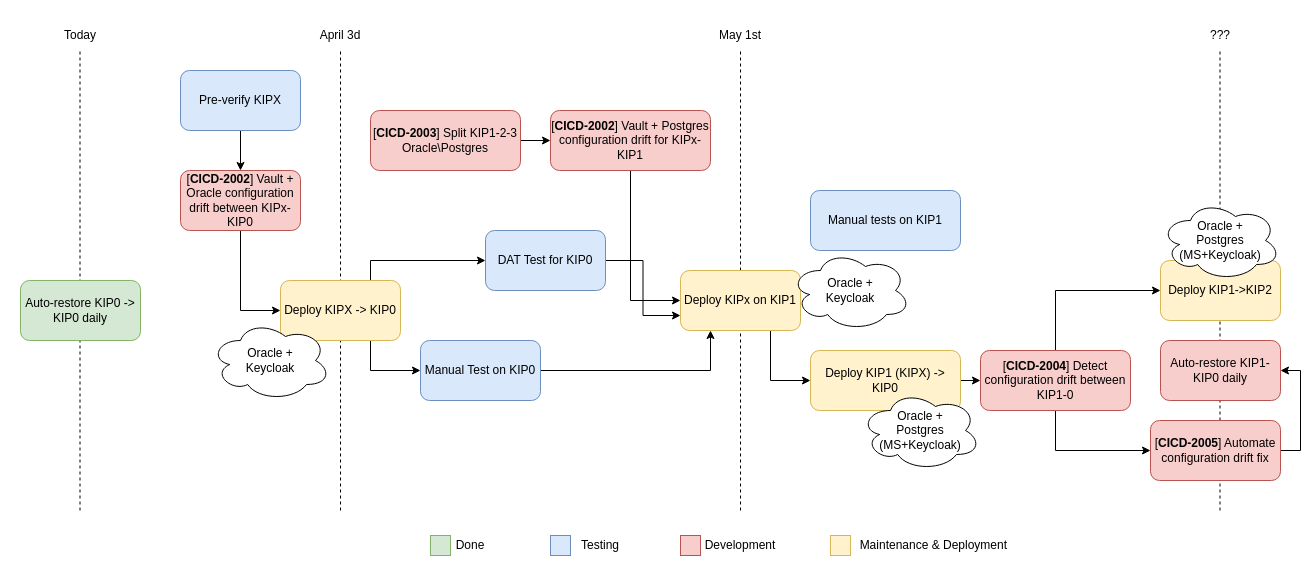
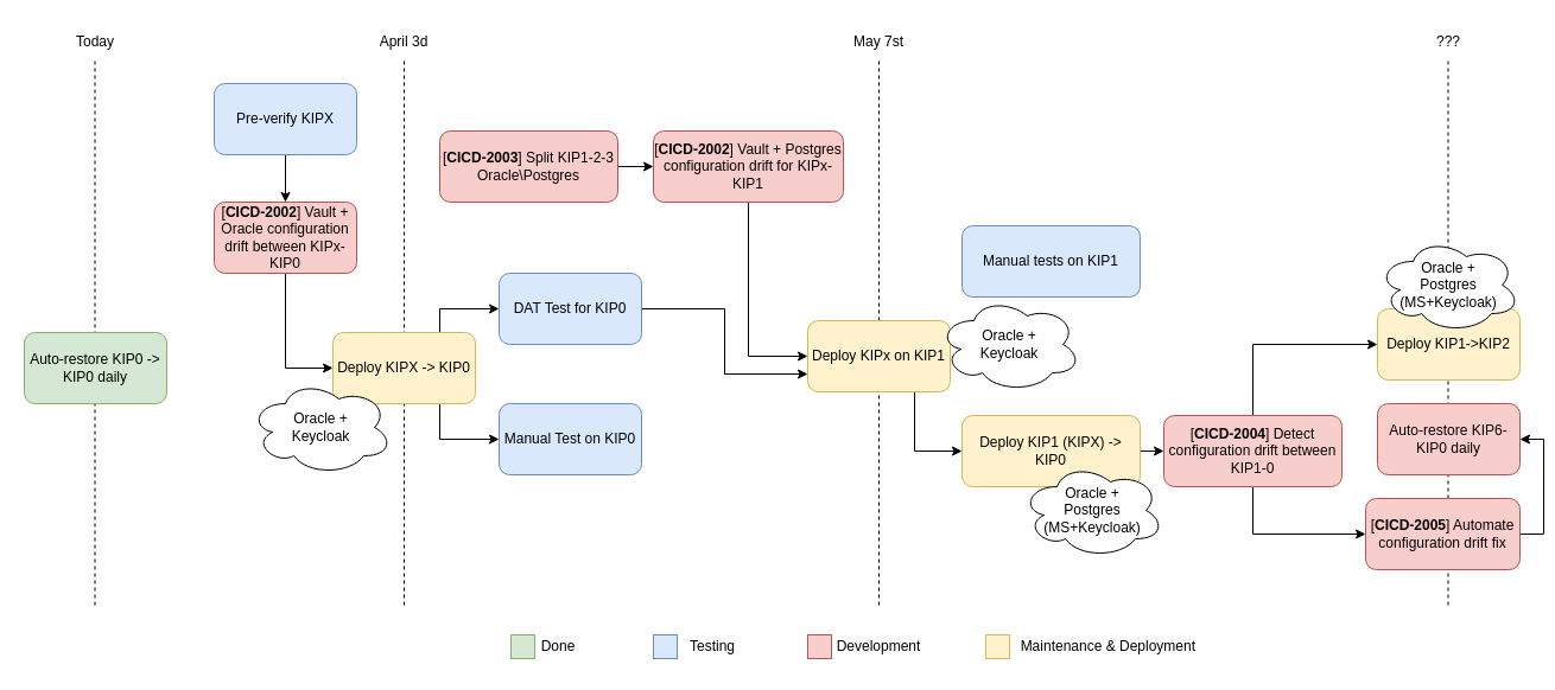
  <mxCell id="0" />
  <mxCell id="1" parent="0" />
  <mxCell id="2" value="" style="endArrow=none;dashed=1;html=1;rounded=0;" edge="1" parent="1"><mxGeometry width="50" height="50" relative="1" as="geometry"><mxPoint x="1219.5" y="510" as="sourcePoint" /><mxPoint x="1219.5" y="50" as="targetPoint" /></mxGeometry></mxCell>
  <mxCell id="3" value="" style="endArrow=none;dashed=1;html=1;rounded=0;" edge="1" parent="1"><mxGeometry width="50" height="50" relative="1" as="geometry"><mxPoint x="340" y="510" as="sourcePoint" /><mxPoint x="340" y="50" as="targetPoint" /></mxGeometry></mxCell>
  <mxCell id="4" value="April 3d" style="text;strokeColor=none;align=center;fillColor=none;html=1;verticalAlign=middle;whiteSpace=wrap;rounded=0;" vertex="1" parent="1"><mxGeometry x="310" y="20" width="60" height="30" as="geometry" /></mxCell>
  <mxCell id="5" style="edgeStyle=orthogonalEdgeStyle;rounded=0;orthogonalLoop=1;jettySize=auto;html=1;exitX=0.5;exitY=1;exitDx=0;exitDy=0;entryX=0;entryY=0.5;entryDx=0;entryDy=0;" edge="1" parent="1" source="6" target="11"><mxGeometry relative="1" as="geometry" /></mxCell>
  <mxCell id="6" value="[&lt;b&gt;CICD-2002&lt;/b&gt;] Vault + Oracle configuration drift between KIPx-KIP0" style="rounded=1;whiteSpace=wrap;html=1;fillColor=#f8cecc;strokeColor=#b85450;" vertex="1" parent="1"><mxGeometry x="180" y="170" width="120" height="60" as="geometry" /></mxCell>
  <mxCell id="7" value="" style="edgeStyle=orthogonalEdgeStyle;rounded=0;orthogonalLoop=1;jettySize=auto;html=1;" edge="1" parent="1" source="8" target="6"><mxGeometry relative="1" as="geometry" /></mxCell>
  <mxCell id="8" value="Pre-verify KIPX" style="rounded=1;whiteSpace=wrap;html=1;fillColor=#dae8fc;strokeColor=#6c8ebf;" vertex="1" parent="1"><mxGeometry x="180" y="70" width="120" height="60" as="geometry" /></mxCell>
  <mxCell id="9" style="edgeStyle=orthogonalEdgeStyle;rounded=0;orthogonalLoop=1;jettySize=auto;html=1;exitX=0.75;exitY=0;exitDx=0;exitDy=0;entryX=0;entryY=0.5;entryDx=0;entryDy=0;" edge="1" parent="1" source="11" target="15"><mxGeometry relative="1" as="geometry" /></mxCell>
  <mxCell id="10" style="edgeStyle=orthogonalEdgeStyle;rounded=0;orthogonalLoop=1;jettySize=auto;html=1;exitX=0.75;exitY=1;exitDx=0;exitDy=0;entryX=0;entryY=0.5;entryDx=0;entryDy=0;" edge="1" parent="1" source="11" target="17"><mxGeometry relative="1" as="geometry" /></mxCell>
  <mxCell id="11" value="Deploy KIPX -&amp;gt; KIP0" style="rounded=1;whiteSpace=wrap;html=1;fillColor=#fff2cc;strokeColor=#d6b656;" vertex="1" parent="1"><mxGeometry x="280" y="280" width="120" height="60" as="geometry" /></mxCell>
  <mxCell id="12" value="" style="endArrow=none;dashed=1;html=1;rounded=0;" edge="1" parent="1"><mxGeometry width="50" height="50" relative="1" as="geometry"><mxPoint x="740" y="510" as="sourcePoint" /><mxPoint x="740" y="50" as="targetPoint" /></mxGeometry></mxCell>
- <mxCell id="13" value="May 1st" style="text;strokeColor=none;align=center;fillColor=none;html=1;verticalAlign=middle;whiteSpace=wrap;rounded=0;" vertex="1" parent="1"><mxGeometry x="710" y="20" width="60" height="30" as="geometry" /></mxCell>
+ <mxCell id="13" value="May 7st" style="text;strokeColor=none;align=center;fillColor=none;html=1;verticalAlign=middle;whiteSpace=wrap;rounded=0;" vertex="1" parent="1"><mxGeometry x="710" y="20" width="60" height="30" as="geometry" /></mxCell>
  <mxCell id="14" style="edgeStyle=orthogonalEdgeStyle;rounded=0;orthogonalLoop=1;jettySize=auto;html=1;exitX=1;exitY=0.5;exitDx=0;exitDy=0;entryX=0;entryY=0.75;entryDx=0;entryDy=0;" edge="1" parent="1" source="15" target="23"><mxGeometry relative="1" as="geometry" /></mxCell>
- <mxCell id="15" value="DAT Test for KIP0" style="rounded=1;whiteSpace=wrap;html=1;fillColor=#dae8fc;strokeColor=#6c8ebf;" vertex="1" parent="1"><mxGeometry x="485" y="230" width="120" height="60" as="geometry" /></mxCell>
- <mxCell id="16" style="edgeStyle=orthogonalEdgeStyle;rounded=0;orthogonalLoop=1;jettySize=auto;html=1;exitX=1;exitY=0.5;exitDx=0;exitDy=0;entryX=0.25;entryY=1;entryDx=0;entryDy=0;" edge="1" parent="1" source="17" target="23"><mxGeometry relative="1" as="geometry" /></mxCell>
+ <mxCell id="15" value="DAT Test for KIP0" style="rounded=1;whiteSpace=wrap;html=1;fillColor=#dae8fc;strokeColor=#6c8ebf;" vertex="1" parent="1"><mxGeometry x="420" y="230" width="120" height="60" as="geometry" /></mxCell>
  <mxCell id="17" value="Manual Test on KIP0" style="rounded=1;whiteSpace=wrap;html=1;fillColor=#dae8fc;strokeColor=#6c8ebf;" vertex="1" parent="1"><mxGeometry x="420" y="340" width="120" height="60" as="geometry" /></mxCell>
  <mxCell id="18" style="edgeStyle=orthogonalEdgeStyle;rounded=0;orthogonalLoop=1;jettySize=auto;html=1;exitX=1;exitY=0.5;exitDx=0;exitDy=0;entryX=0;entryY=0.5;entryDx=0;entryDy=0;" edge="1" parent="1" source="19" target="21"><mxGeometry relative="1" as="geometry" /></mxCell>
  <mxCell id="19" value="[&lt;b&gt;CICD-2003&lt;/b&gt;] Split KIP1-2-3 Oracle\Postgres" style="rounded=1;whiteSpace=wrap;html=1;fillColor=#f8cecc;strokeColor=#b85450;" vertex="1" parent="1"><mxGeometry x="370" y="110" width="150" height="60" as="geometry" /></mxCell>
  <mxCell id="20" style="edgeStyle=orthogonalEdgeStyle;rounded=0;orthogonalLoop=1;jettySize=auto;html=1;exitX=0.5;exitY=1;exitDx=0;exitDy=0;entryX=0;entryY=0.5;entryDx=0;entryDy=0;" edge="1" parent="1" source="21" target="23"><mxGeometry relative="1" as="geometry" /></mxCell>
  <mxCell id="21" value="[&lt;b&gt;CICD-2002&lt;/b&gt;] Vault + Postgres configuration drift for KIPx-KIP1" style="rounded=1;whiteSpace=wrap;html=1;fillColor=#f8cecc;strokeColor=#b85450;" vertex="1" parent="1"><mxGeometry x="550" y="110" width="160" height="60" as="geometry" /></mxCell>
  <mxCell id="22" style="edgeStyle=orthogonalEdgeStyle;rounded=0;orthogonalLoop=1;jettySize=auto;html=1;exitX=0.75;exitY=1;exitDx=0;exitDy=0;entryX=0;entryY=0.5;entryDx=0;entryDy=0;" edge="1" parent="1" source="23" target="26"><mxGeometry relative="1" as="geometry" /></mxCell>
  <mxCell id="23" value="Deploy KIPx on KIP1" style="rounded=1;whiteSpace=wrap;html=1;fillColor=#fff2cc;strokeColor=#d6b656;" vertex="1" parent="1"><mxGeometry x="680" y="270" width="120" height="60" as="geometry" /></mxCell>
  <mxCell id="24" value="Manual tests on KIP1" style="rounded=1;whiteSpace=wrap;html=1;fillColor=#dae8fc;strokeColor=#6c8ebf;" vertex="1" parent="1"><mxGeometry x="810" y="190" width="150" height="60" as="geometry" /></mxCell>
  <mxCell id="25" style="edgeStyle=orthogonalEdgeStyle;rounded=0;orthogonalLoop=1;jettySize=auto;html=1;exitX=1;exitY=0.5;exitDx=0;exitDy=0;entryX=0;entryY=0.5;entryDx=0;entryDy=0;" edge="1" parent="1" source="26" target="29"><mxGeometry relative="1" as="geometry" /></mxCell>
  <mxCell id="26" value="Deploy KIP1 (KIPX) -&amp;gt; KIP0" style="rounded=1;whiteSpace=wrap;html=1;fillColor=#fff2cc;strokeColor=#d6b656;" vertex="1" parent="1"><mxGeometry x="810" y="350" width="150" height="60" as="geometry" /></mxCell>
  <mxCell id="27" style="edgeStyle=orthogonalEdgeStyle;rounded=0;orthogonalLoop=1;jettySize=auto;html=1;exitX=0.5;exitY=0;exitDx=0;exitDy=0;entryX=0;entryY=0.5;entryDx=0;entryDy=0;" edge="1" parent="1" source="29" target="30"><mxGeometry relative="1" as="geometry" /></mxCell>
  <mxCell id="28" style="edgeStyle=orthogonalEdgeStyle;rounded=0;orthogonalLoop=1;jettySize=auto;html=1;exitX=0.5;exitY=1;exitDx=0;exitDy=0;entryX=0;entryY=0.5;entryDx=0;entryDy=0;" edge="1" parent="1" source="29" target="32"><mxGeometry relative="1" as="geometry" /></mxCell>
  <mxCell id="29" value="[&lt;b&gt;CICD-2004&lt;/b&gt;] Detect configuration drift between KIP1-0" style="rounded=1;whiteSpace=wrap;html=1;fillColor=#f8cecc;strokeColor=#b85450;" vertex="1" parent="1"><mxGeometry x="980" y="350" width="150" height="60" as="geometry" /></mxCell>
  <mxCell id="30" value="Deploy KIP1-&amp;gt;KIP2" style="rounded=1;whiteSpace=wrap;html=1;fillColor=#fff2cc;strokeColor=#d6b656;" vertex="1" parent="1"><mxGeometry x="1160" y="260" width="120" height="60" as="geometry" /></mxCell>
  <mxCell id="31" style="edgeStyle=orthogonalEdgeStyle;rounded=0;orthogonalLoop=1;jettySize=auto;html=1;exitX=1;exitY=0.5;exitDx=0;exitDy=0;entryX=1;entryY=0.5;entryDx=0;entryDy=0;" edge="1" parent="1" source="32" target="33"><mxGeometry relative="1" as="geometry" /></mxCell>
  <mxCell id="32" value="[&lt;b&gt;CICD-2005&lt;/b&gt;] Automate configuration drift fix" style="rounded=1;whiteSpace=wrap;html=1;fillColor=#f8cecc;strokeColor=#b85450;" vertex="1" parent="1"><mxGeometry x="1150" y="420" width="130" height="60" as="geometry" /></mxCell>
- <mxCell id="33" value="Auto-restore KIP1-KIP0 daily" style="rounded=1;whiteSpace=wrap;html=1;fillColor=#f8cecc;strokeColor=#b85450;" vertex="1" parent="1"><mxGeometry x="1160" y="340" width="120" height="60" as="geometry" /></mxCell>
+ <mxCell id="33" value="Auto-restore KIP6-KIP0 daily" style="rounded=1;whiteSpace=wrap;html=1;fillColor=#f8cecc;strokeColor=#b85450;" vertex="1" parent="1"><mxGeometry x="1160" y="340" width="120" height="60" as="geometry" /></mxCell>
  <mxCell id="34" value="" style="endArrow=none;dashed=1;html=1;rounded=0;" edge="1" parent="1"><mxGeometry width="50" height="50" relative="1" as="geometry"><mxPoint x="79.5" y="510" as="sourcePoint" /><mxPoint x="79.5" y="50" as="targetPoint" /></mxGeometry></mxCell>
  <mxCell id="35" value="Today" style="text;strokeColor=none;align=center;fillColor=none;html=1;verticalAlign=middle;whiteSpace=wrap;rounded=0;" vertex="1" parent="1"><mxGeometry x="50" y="20" width="60" height="30" as="geometry" /></mxCell>
  <mxCell id="36" value="Auto-restore KIP0 -&amp;gt; KIP0 daily" style="rounded=1;whiteSpace=wrap;html=1;fillColor=#d5e8d4;strokeColor=#82b366;" vertex="1" parent="1"><mxGeometry x="20" y="280" width="120" height="60" as="geometry" /></mxCell>
  <mxCell id="37" value="" style="rounded=0;whiteSpace=wrap;html=1;fillColor=#d5e8d4;strokeColor=#82b366;" vertex="1" parent="1"><mxGeometry x="430" y="535" width="20" height="20" as="geometry" /></mxCell>
  <mxCell id="38" value="" style="rounded=0;whiteSpace=wrap;html=1;fillColor=#dae8fc;strokeColor=#6c8ebf;" vertex="1" parent="1"><mxGeometry x="550" y="535" width="20" height="20" as="geometry" /></mxCell>
  <mxCell id="39" value="" style="rounded=0;whiteSpace=wrap;html=1;fillColor=#f8cecc;strokeColor=#b85450;" vertex="1" parent="1"><mxGeometry x="680" y="535" width="20" height="20" as="geometry" /></mxCell>
  <mxCell id="40" value="" style="rounded=0;whiteSpace=wrap;html=1;fillColor=#fff2cc;strokeColor=#d6b656;" vertex="1" parent="1"><mxGeometry x="830" y="535" width="20" height="20" as="geometry" /></mxCell>
  <mxCell id="41" value="Done" style="text;strokeColor=none;align=center;fillColor=none;html=1;verticalAlign=middle;whiteSpace=wrap;rounded=0;" vertex="1" parent="1"><mxGeometry x="440" y="530" width="60" height="30" as="geometry" /></mxCell>
  <mxCell id="42" value="Testing" style="text;strokeColor=none;align=center;fillColor=none;html=1;verticalAlign=middle;whiteSpace=wrap;rounded=0;" vertex="1" parent="1"><mxGeometry x="570" y="530" width="60" height="30" as="geometry" /></mxCell>
  <mxCell id="43" value="Development" style="text;strokeColor=none;align=center;fillColor=none;html=1;verticalAlign=middle;whiteSpace=wrap;rounded=0;" vertex="1" parent="1"><mxGeometry x="710" y="530" width="60" height="30" as="geometry" /></mxCell>
  <mxCell id="44" value="Maintenance &amp;amp; Deployment&amp;nbsp;" style="text;strokeColor=none;align=center;fillColor=none;html=1;verticalAlign=middle;whiteSpace=wrap;rounded=0;" vertex="1" parent="1"><mxGeometry x="850" y="530" width="170" height="30" as="geometry" /></mxCell>
  <mxCell id="45" value="Oracle + &lt;br&gt;Keycloak" style="ellipse;shape=cloud;whiteSpace=wrap;html=1;" vertex="1" parent="1"><mxGeometry x="210" y="320" width="120" height="80" as="geometry" /></mxCell>
  <mxCell id="46" value="Oracle + &lt;br&gt;Keycloak" style="ellipse;shape=cloud;whiteSpace=wrap;html=1;" vertex="1" parent="1"><mxGeometry x="790" y="250" width="120" height="80" as="geometry" /></mxCell>
  <mxCell id="47" value="Oracle + &lt;br&gt;Postgres (MS+Keycloak)" style="ellipse;shape=cloud;whiteSpace=wrap;html=1;" vertex="1" parent="1"><mxGeometry x="860" y="390" width="120" height="80" as="geometry" /></mxCell>
  <mxCell id="48" value="Oracle + &lt;br&gt;Postgres (MS+Keycloak)" style="ellipse;shape=cloud;whiteSpace=wrap;html=1;" vertex="1" parent="1"><mxGeometry x="1160" y="200" width="120" height="80" as="geometry" /></mxCell>
  <mxCell id="49" value="???" style="text;strokeColor=none;align=center;fillColor=none;html=1;verticalAlign=middle;whiteSpace=wrap;rounded=0;" vertex="1" parent="1"><mxGeometry x="1190" y="20" width="60" height="30" as="geometry" /></mxCell>
